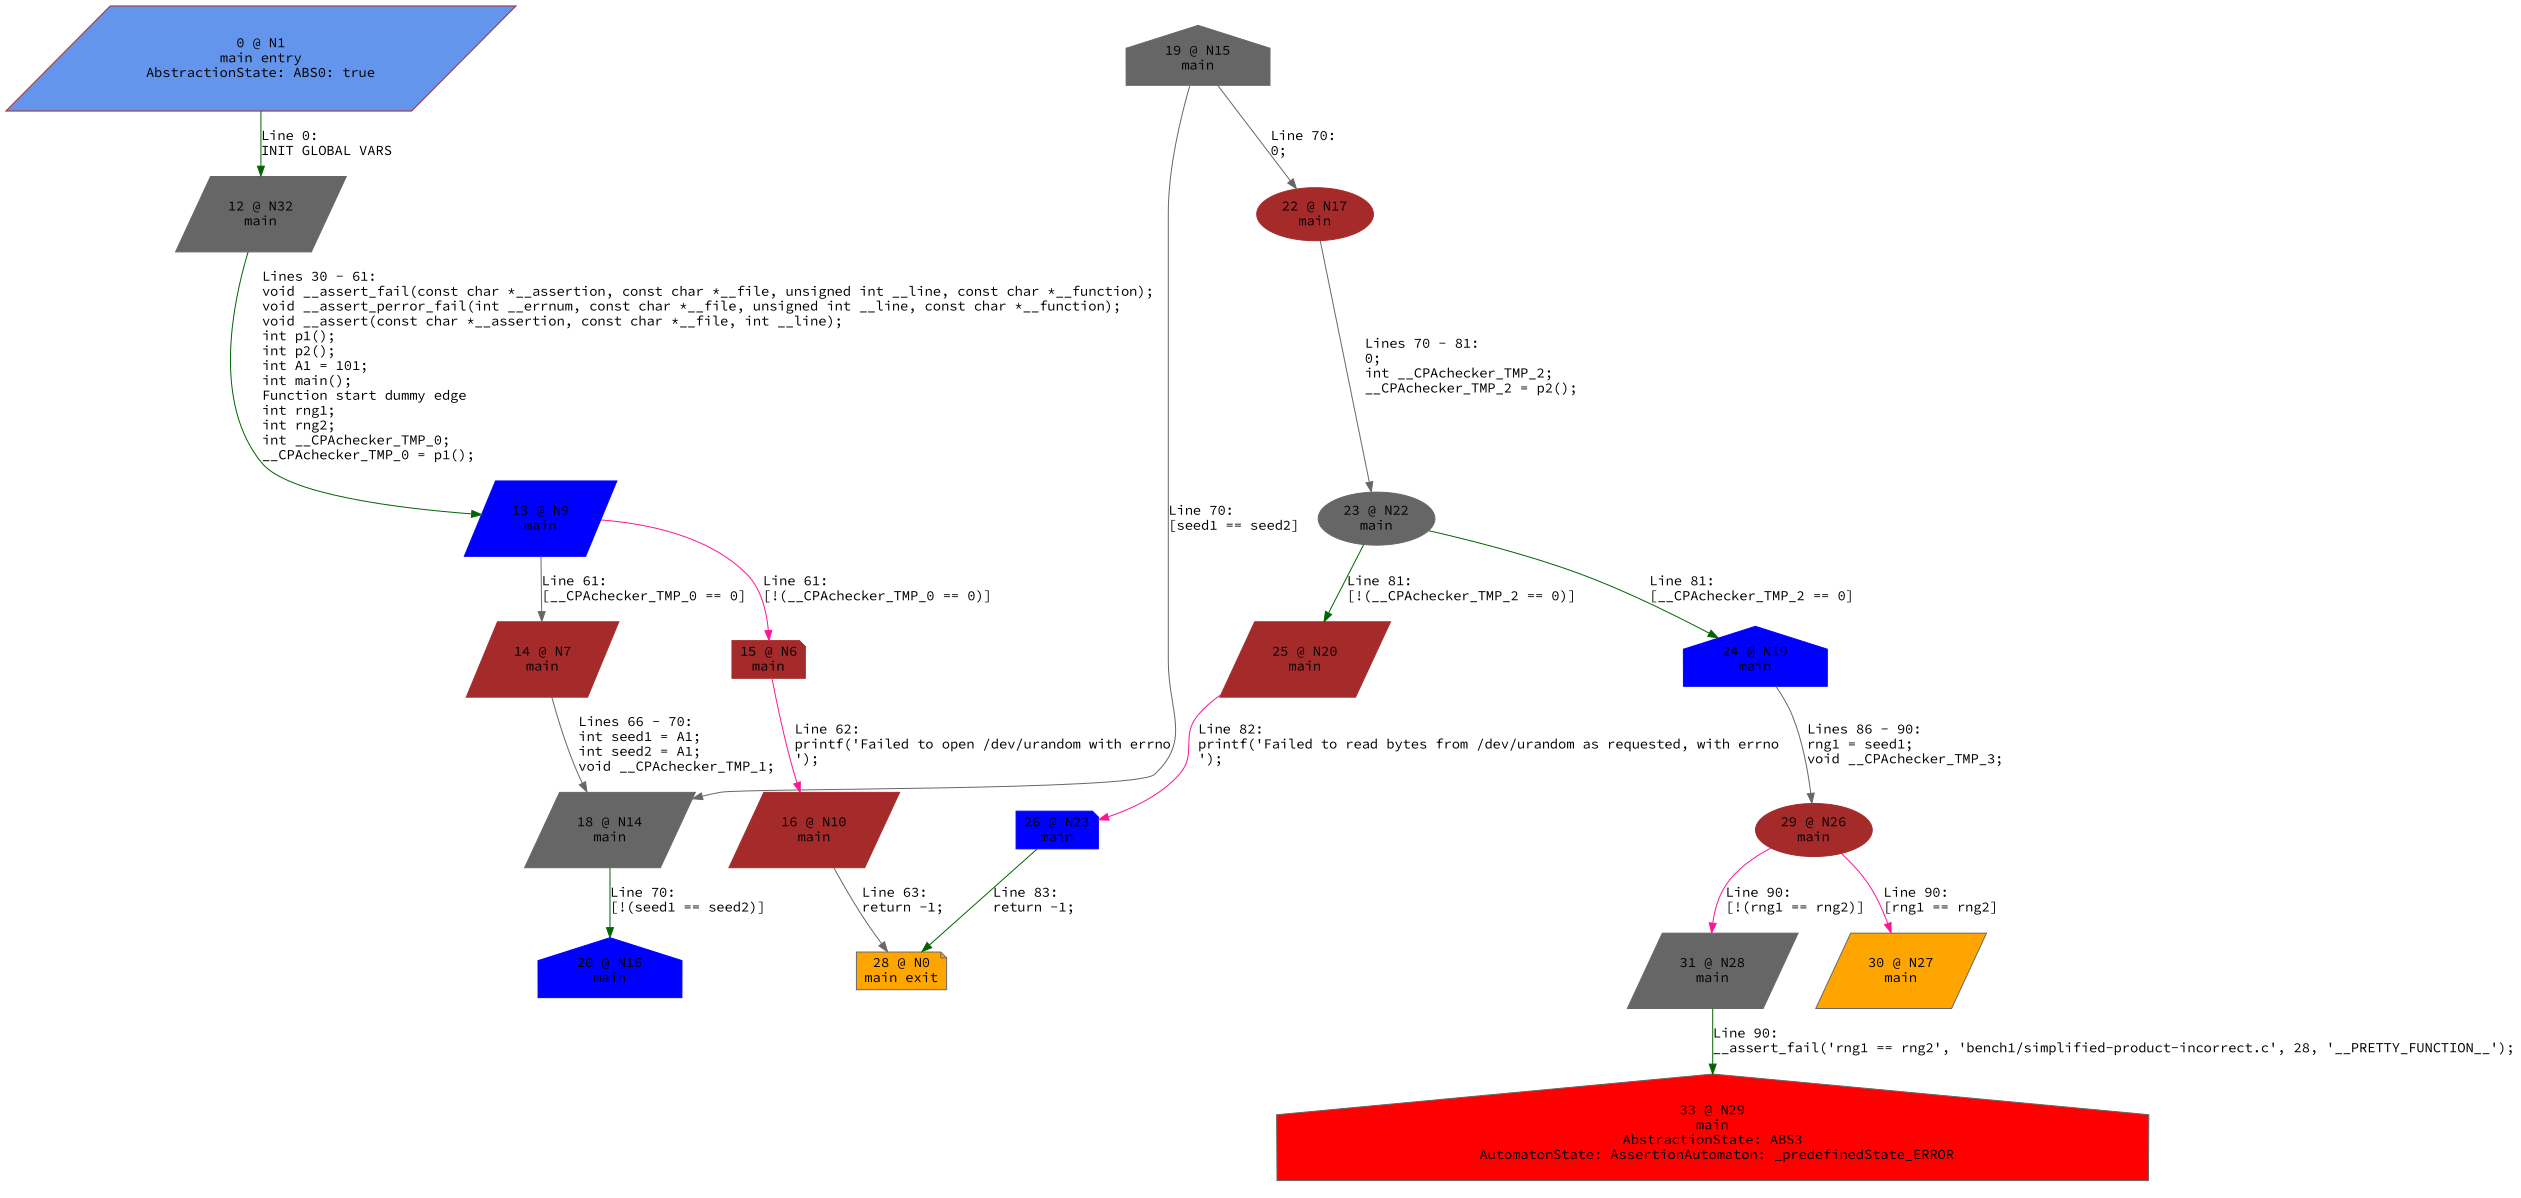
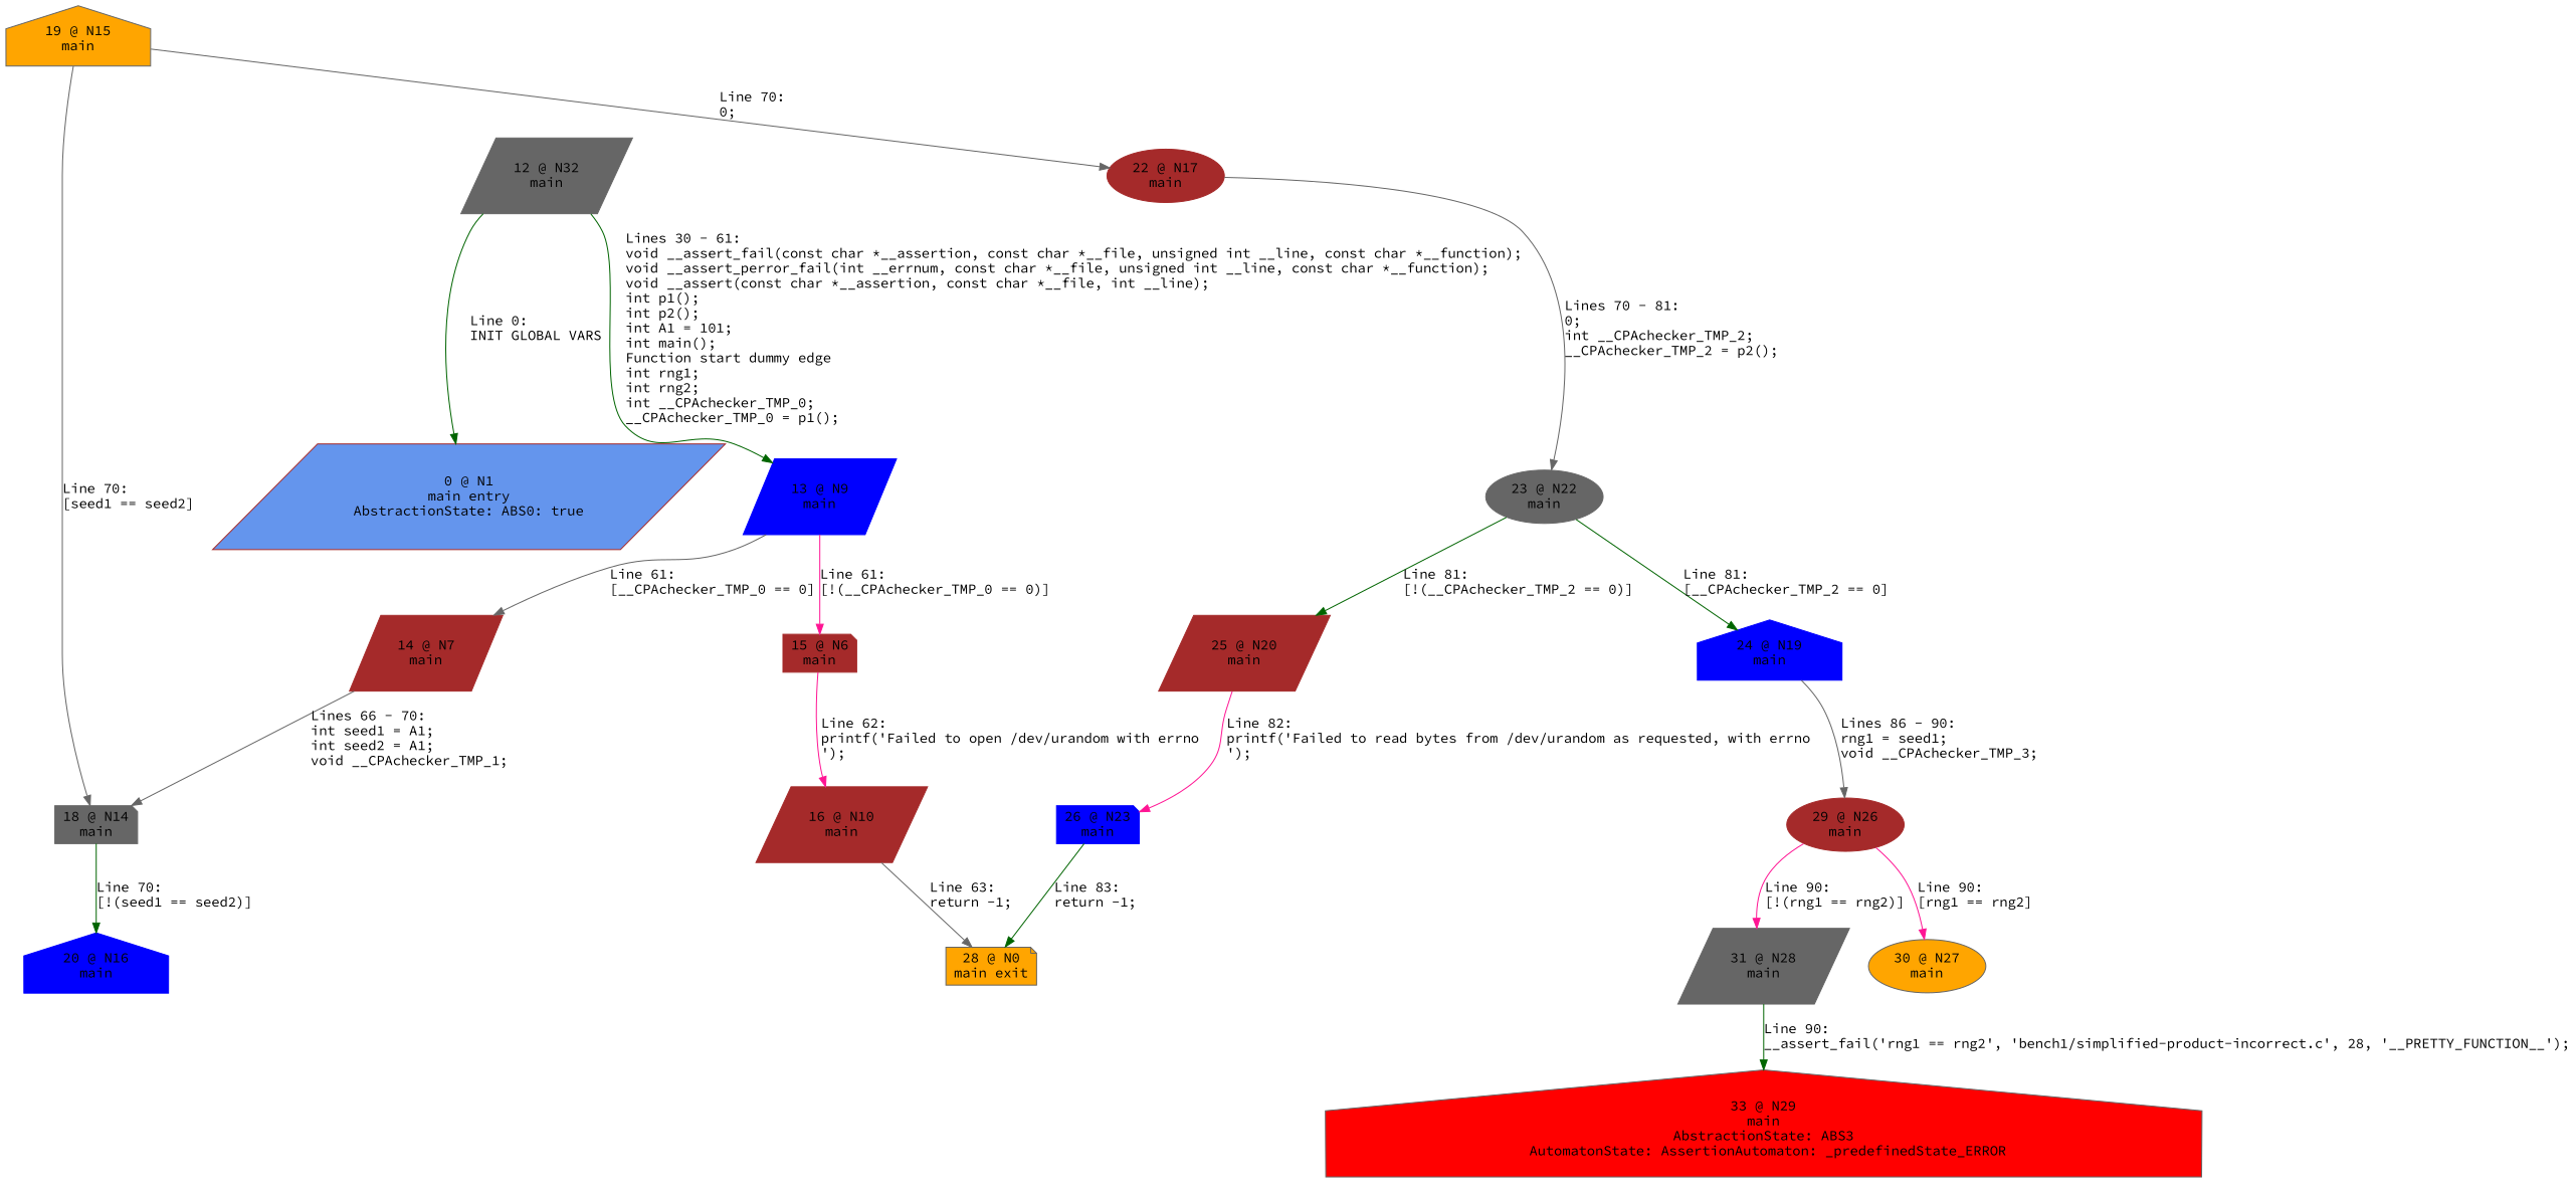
  digraph {
    fontname="Source Code Pro"
    node [color=gray40 fontname="Source Code Pro" shape=parallelogram style=filled]
    edge [color=darkgreen fontname="Source Code Pro"]
    n1 [color=brown fillcolor=cornflowerblue label="0 @ N1\nmain entry\nAbstractionState: ABS0: true\n"]
    n2 [label="12 @ N32\nmain\n"]
    n3 [color=blue label="13 @ N9\nmain\n"]
    n4 [color=brown label="15 @ N6\nmain\n" shape=note]
    n5 [color=brown label="14 @ N7\nmain\n"]
    n6 [color=brown label="16 @ N10\nmain\n"]
-   n7 [label="18 @ N14\nmain\n"]
+   n7 [label="18 @ N14\nmain\n" shape=note]
    n8 [fillcolor=orange label="28 @ N0\nmain exit\n" shape=note]
    n9 [color=blue label="20 @ N16\nmain\n" shape=house]
-   n10 [label="19 @ N15\nmain\n" shape=house]
+   n10 [label="19 @ N15\nmain\n" shape=house fillcolor=orange]
    n11 [color=brown label="22 @ N17\nmain\n" shape=ellipse]
    n12 [label="23 @ N22\nmain\n" shape=ellipse]
    n13 [color=brown label="25 @ N20\nmain\n"]
    n14 [color=blue label="24 @ N19\nmain\n" shape=house]
    n15 [color=blue label="26 @ N23\nmain\n" shape=note]
    n16 [color=brown label="29 @ N26\nmain\n" shape=ellipse]
    n17 [label="31 @ N28\nmain\n"]
-   n18 [fillcolor=orange label="30 @ N27\nmain\n"]
+   n18 [fillcolor=orange label="30 @ N27\nmain\n" shape=ellipse]
    n19 [fillcolor=red label="33 @ N29\nmain\nAbstractionState: ABS3\n AutomatonState: AssertionAutomaton: _predefinedState_ERROR\n" shape=house]
-   n1 -> n2 [label="Line 0: \lINIT GLOBAL VARS\l"]
+   n2 -> n1 [label="Line 0: \lINIT GLOBAL VARS\l"]
    n2 -> n3 [label="Lines 30 - 61: \lvoid __assert_fail(const char *__assertion, const char *__file, unsigned int __line, const char *__function);\lvoid __assert_perror_fail(int __errnum, const char *__file, unsigned int __line, const char *__function);\lvoid __assert(const char *__assertion, const char *__file, int __line);\lint p1();\lint p2();\lint A1 = 101;\lint main();\lFunction start dummy edge\lint rng1;\lint rng2;\lint __CPAchecker_TMP_0;\l__CPAchecker_TMP_0 = p1();\l"]
    n3 -> n4 [color=deeppink label="Line 61: \l[!(__CPAchecker_TMP_0 == 0)]\l"]
    n3 -> n5 [color=gray40 label="Line 61: \l[__CPAchecker_TMP_0 == 0]\l"]
    n4 -> n6 [color=deeppink label="Line 62: \lprintf('Failed to open /dev/urandom with errno \n');\l"]
    n5 -> n7 [color=gray40 label="Lines 66 - 70: \lint seed1 = A1;\lint seed2 = A1;\lvoid __CPAchecker_TMP_1;\l"]
    n6 -> n8 [color=gray40 label="Line 63: \lreturn -1;\l"]
    n7 -> n9 [label="Line 70: \l[!(seed1 == seed2)]\l"]
    n10 -> n7 [color=gray40 label="Line 70: \l[seed1 == seed2]\l"]
    n10 -> n11 [color=gray40 label="Line 70: \l0;\l"]
    n11 -> n12 [color=gray40 label="Lines 70 - 81: \l0;\lint __CPAchecker_TMP_2;\l__CPAchecker_TMP_2 = p2();\l"]
    n12 -> n13 [label="Line 81: \l[!(__CPAchecker_TMP_2 == 0)]\l"]
    n12 -> n14 [label="Line 81: \l[__CPAchecker_TMP_2 == 0]\l"]
    n13 -> n15 [color=deeppink label="Line 82: \lprintf('Failed to read bytes from /dev/urandom as requested, with errno \n');\l"]
    n14 -> n16 [color=gray40 label="Lines 86 - 90: \lrng1 = seed1;\lvoid __CPAchecker_TMP_3;\l"]
    n15 -> n8 [label="Line 83: \lreturn -1;\l"]
    n16 -> n17 [color=deeppink label="Line 90: \l[!(rng1 == rng2)]\l"]
    n16 -> n18 [color=deeppink label="Line 90: \l[rng1 == rng2]\l"]
    n17 -> n19 [label="Line 90: \l__assert_fail('rng1 == rng2', 'bench1/simplified-product-incorrect.c', 28, '__PRETTY_FUNCTION__');\l"]
  }
